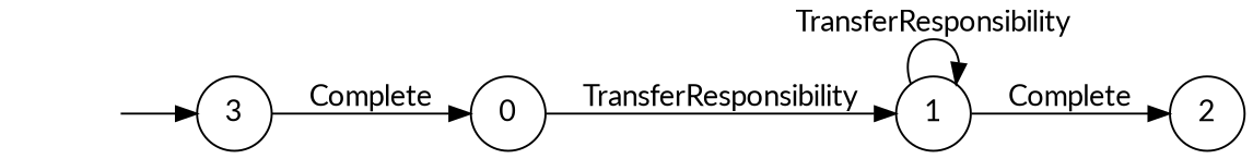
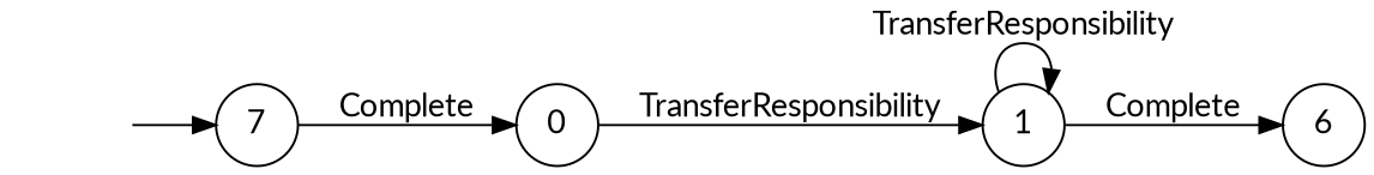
  digraph {
    fontname=Lato
    rankdir=LR
    node [fontname=Lato shape=circle]
    edge [fontname=Lato]
    "" [shape=plaintext]
-   n2 [label=3]
+   n2 [label=7]
    n3 [label=0]
    n4 [label=1]
-   n5 [label=2]
+   n5 [label=6]
    "" -> n2
    n2 -> n3 [label=Complete]
    n3 -> n4 [label=TransferResponsibility]
    n4 -> n4 [label=TransferResponsibility]
    n4 -> n5 [label=Complete]
  }
